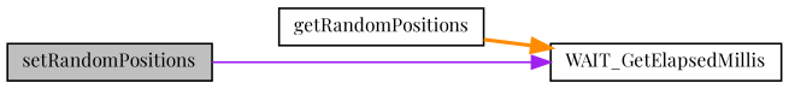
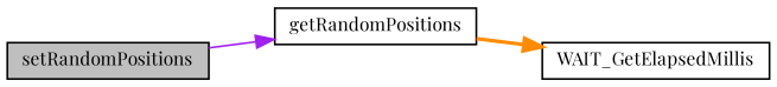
  digraph {
    fontname="Playfair Display"
    rankdir=LR
    node [color=black fillcolor=white fontname="Playfair Display" fontsize=10 shape=record style=filled]
    edge [fontname="Playfair Display" fontsize=10 labelfontname=Helvetica labelfontsize=10]
    n1 [fillcolor=grey75 fontcolor=black height=0.2 label=setRandomPositions width=0.4]
    n2 [height=0.2 label=getRandomPositions width=0.4]
    n3 [height=0.2 label=WAIT_GetElapsedMillis width=0.4]
-   n1 -> n3 [color=purple style=solid]
+   n1 -> n2 [color=purple style=solid]
    n2 -> n3 [color=darkorange style=bold]
  }
